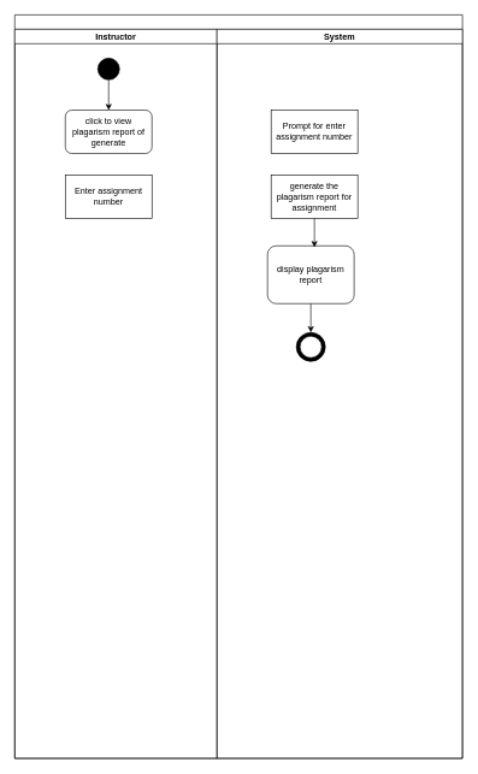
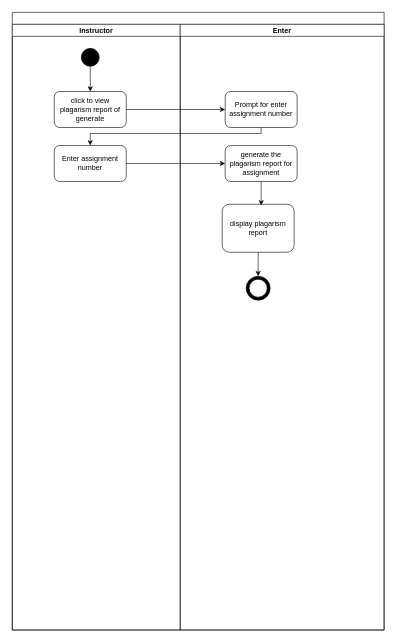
  <mxCell id="0" />
  <mxCell id="1" parent="0" />
  <mxCell id="2" value="" style="swimlane;childLayout=stackLayout;resizeParent=1;resizeParentMax=0;startSize=20;fillColor=none;" vertex="1" parent="1"><mxGeometry x="20" y="20" width="620" height="1030" as="geometry"><mxRectangle x="220" y="60" width="60" height="20" as="alternateBounds" /></mxGeometry></mxCell>
  <mxCell id="3" value="Instructor" style="swimlane;startSize=20;" vertex="1" parent="2"><mxGeometry y="20" width="280" height="1010" as="geometry" /></mxCell>
  <mxCell id="4" value="click to view plagarism report of generate" style="rounded=1;whiteSpace=wrap;html=1;fillColor=none;" vertex="1" parent="3"><mxGeometry x="70" y="112" width="120" height="60" as="geometry" /></mxCell>
- <mxCell id="5" value="Enter assignment number" style="whiteSpace=wrap;html=1;fillColor=none;rounded=0;" vertex="1" parent="3"><mxGeometry x="70" y="202" width="120" height="60" as="geometry" /></mxCell>
+ <mxCell id="5" value="Enter assignment number" style="rounded=1;whiteSpace=wrap;html=1;fillColor=none;" vertex="1" parent="3"><mxGeometry x="70" y="202" width="120" height="60" as="geometry" /></mxCell>
  <mxCell id="6" style="edgeStyle=orthogonalEdgeStyle;rounded=0;orthogonalLoop=1;jettySize=auto;html=1;exitX=0.5;exitY=1;exitDx=0;exitDy=0;entryX=0.5;entryY=0;entryDx=0;entryDy=0;" edge="1" parent="3" source="7" target="4"><mxGeometry relative="1" as="geometry" /></mxCell>
  <mxCell id="7" value="" style="ellipse;whiteSpace=wrap;html=1;aspect=fixed;fillColor=#000000;" vertex="1" parent="3"><mxGeometry x="115" y="40" width="30" height="30" as="geometry" /></mxCell>
- <mxCell id="11" value="System" style="swimlane;startSize=20;" vertex="1" parent="2"><mxGeometry x="280" y="20" width="340" height="1010" as="geometry" /></mxCell>
- <mxCell id="12" value="Prompt for enter assignment number" style="whiteSpace=wrap;html=1;fillColor=none;rounded=0;" vertex="1" parent="11"><mxGeometry x="75" y="112" width="120" height="60" as="geometry" /></mxCell>
+ <mxCell id="8" style="edgeStyle=orthogonalEdgeStyle;rounded=0;orthogonalLoop=1;jettySize=auto;html=1;exitX=1;exitY=0.5;exitDx=0;exitDy=0;entryX=0;entryY=0.5;entryDx=0;entryDy=0;" edge="1" parent="2" source="4" target="12"><mxGeometry relative="1" as="geometry" /></mxCell>
+ <mxCell id="9" style="edgeStyle=orthogonalEdgeStyle;rounded=0;orthogonalLoop=1;jettySize=auto;html=1;exitX=0.5;exitY=1;exitDx=0;exitDy=0;entryX=0.5;entryY=0;entryDx=0;entryDy=0;" edge="1" parent="2" source="12" target="5"><mxGeometry relative="1" as="geometry"><Array as="points"><mxPoint x="415" y="202" /><mxPoint x="130" y="202" /></Array></mxGeometry></mxCell>
+ <mxCell id="10" style="edgeStyle=orthogonalEdgeStyle;rounded=0;orthogonalLoop=1;jettySize=auto;html=1;exitX=1;exitY=0.5;exitDx=0;exitDy=0;entryX=0;entryY=0.5;entryDx=0;entryDy=0;" edge="1" parent="2" source="5" target="14"><mxGeometry relative="1" as="geometry" /></mxCell>
+ <mxCell id="11" value="Enter" style="swimlane;startSize=20;" vertex="1" parent="2"><mxGeometry x="280" y="20" width="340" height="1010" as="geometry" /></mxCell>
+ <mxCell id="12" value="Prompt for enter assignment number" style="rounded=1;whiteSpace=wrap;html=1;fillColor=none;" vertex="1" parent="11"><mxGeometry x="75" y="112" width="120" height="60" as="geometry" /></mxCell>
  <mxCell id="13" style="edgeStyle=orthogonalEdgeStyle;rounded=0;orthogonalLoop=1;jettySize=auto;html=1;exitX=0.5;exitY=1;exitDx=0;exitDy=0;entryX=0.5;entryY=0;entryDx=0;entryDy=0;" edge="1" parent="11" source="14"><mxGeometry relative="1" as="geometry"><mxPoint x="135" y="302" as="targetPoint" /></mxGeometry></mxCell>
- <mxCell id="14" value="generate the plagarism report for assignment" style="whiteSpace=wrap;html=1;fillColor=none;rounded=0;" vertex="1" parent="11"><mxGeometry x="75" y="202" width="120" height="60" as="geometry" /></mxCell>
+ <mxCell id="14" value="generate the plagarism report for assignment" style="rounded=1;whiteSpace=wrap;html=1;fillColor=none;" vertex="1" parent="11"><mxGeometry x="75" y="202" width="120" height="60" as="geometry" /></mxCell>
  <mxCell id="15" style="edgeStyle=orthogonalEdgeStyle;rounded=0;orthogonalLoop=1;jettySize=auto;html=1;exitX=0.5;exitY=1;exitDx=0;exitDy=0;entryX=0.5;entryY=0;entryDx=0;entryDy=0;" edge="1" parent="11" source="16" target="18"><mxGeometry relative="1" as="geometry" /></mxCell>
  <mxCell id="16" value="display plagarism report" style="rounded=1;whiteSpace=wrap;html=1;fillColor=none;" vertex="1" parent="11"><mxGeometry x="70" y="300" width="120" height="80" as="geometry" /></mxCell>
  <mxCell id="17" value="" style="group" vertex="1" connectable="0" parent="11"><mxGeometry x="110" y="420" width="40" height="40" as="geometry" /></mxCell>
  <mxCell id="18" value="" style="ellipse;whiteSpace=wrap;html=1;aspect=fixed;strokeWidth=1;fillColor=#000000;" vertex="1" parent="17"><mxGeometry width="40" height="40" as="geometry" /></mxCell>
  <mxCell id="19" value="" style="ellipse;whiteSpace=wrap;html=1;aspect=fixed;" vertex="1" parent="17"><mxGeometry x="5" y="5" width="30" height="30" as="geometry" /></mxCell>
